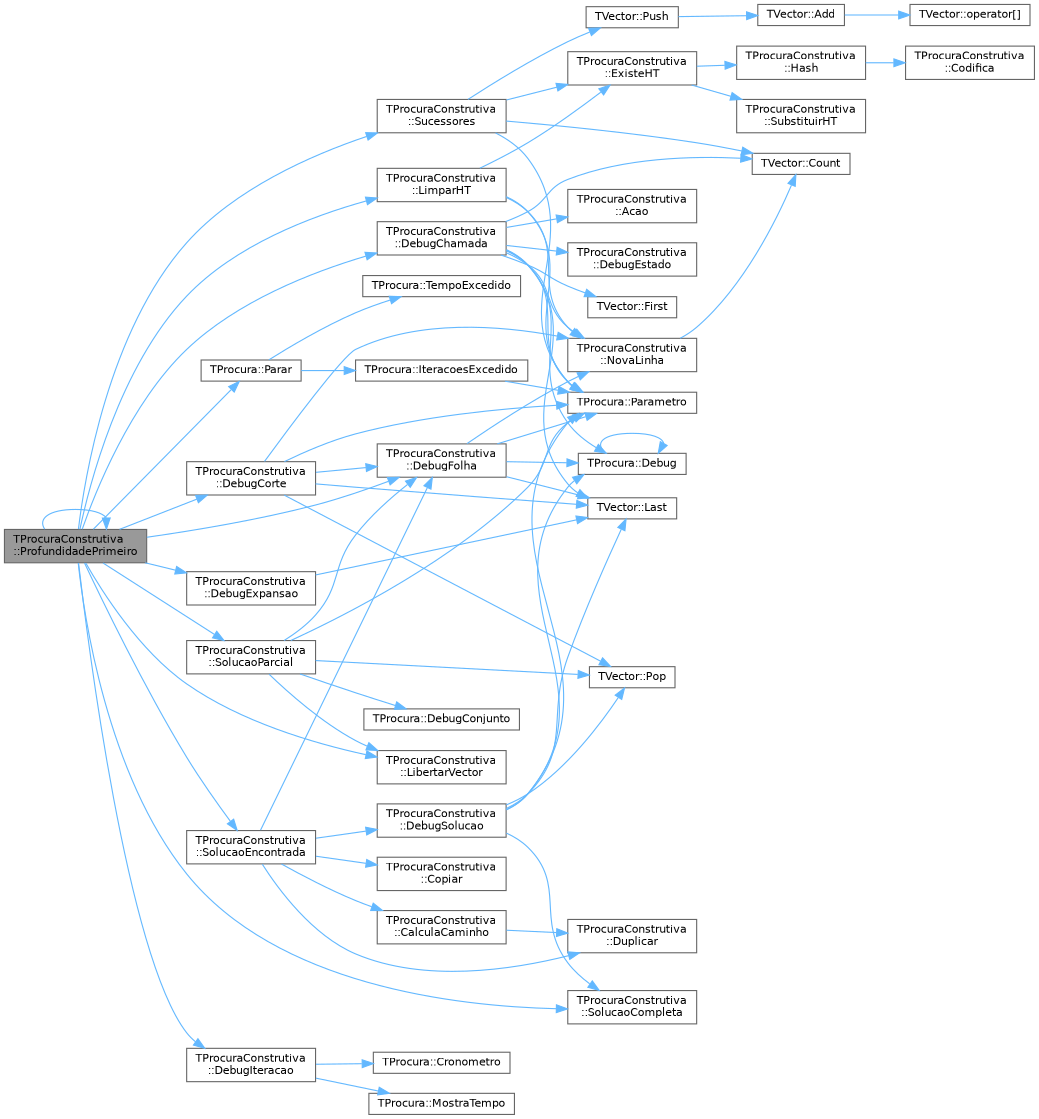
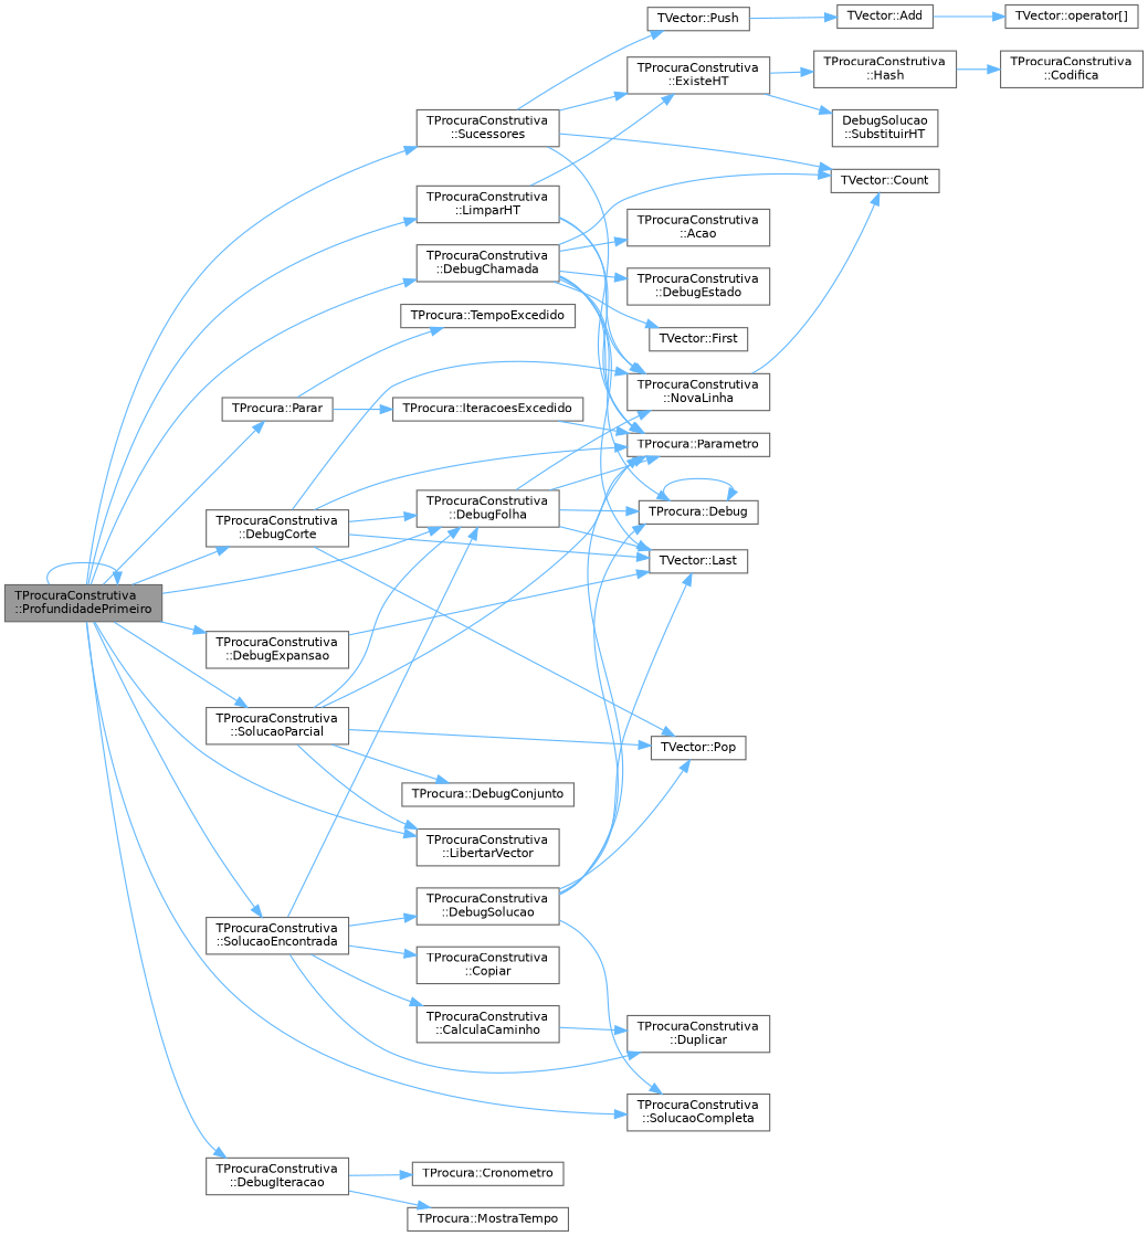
  digraph {
    rankdir=LR
    node [color=grey40 fillcolor=white fontname=Helvetica fontsize=10 shape=box style=filled]
    edge [color=steelblue1 fontname=Helvetica fontsize=10 labelfontname=Helvetica labelfontsize=10 style=solid]
    n1 [color=gray40 fillcolor=grey60 fontcolor=black height=0.2 label="TProcuraConstrutiva\l::ProfundidadePrimeiro" width=0.4]
    n2 [height=0.2 label="TProcuraConstrutiva\l::DebugChamada" width=0.4]
    n3 [height=0.2 label="TProcuraConstrutiva\l::DebugCorte" width=0.4]
    n4 [height=0.2 label="TProcuraConstrutiva\l::DebugFolha" width=0.4]
    n5 [height=0.2 label="TProcuraConstrutiva\l::DebugExpansao" width=0.4]
    n6 [height=0.2 label="TProcuraConstrutiva\l::DebugIteracao" width=0.4]
    n7 [height=0.2 label="TProcuraConstrutiva\l::LibertarVector" width=0.4]
    n8 [height=0.2 label="TProcuraConstrutiva\l::LimparHT" width=0.4]
    n9 [height=0.2 label="TProcura::Parar" width=0.4]
    n10 [height=0.2 label="TProcuraConstrutiva\l::SolucaoCompleta" width=0.4]
    n11 [height=0.2 label="TProcuraConstrutiva\l::SolucaoEncontrada" width=0.4]
    n12 [height=0.2 label="TProcuraConstrutiva\l::SolucaoParcial" width=0.4]
    n13 [height=0.2 label="TProcuraConstrutiva\l::Sucessores" width=0.4]
    n14 [height=0.2 label="TProcuraConstrutiva\l::Acao" width=0.4]
    n15 [height=0.2 label="TVector::Count" width=0.4]
    n16 [height=0.2 label="TProcura::Debug" width=0.4]
    n17 [height=0.2 label="TProcuraConstrutiva\l::DebugEstado" width=0.4]
    n18 [height=0.2 label="TVector::First" width=0.4]
    n19 [height=0.2 label="TVector::Last" width=0.4]
    n20 [height=0.2 label="TProcuraConstrutiva\l::NovaLinha" width=0.4]
    n21 [height=0.2 label="TProcura::Parametro" width=0.4]
    n22 [height=0.2 label="TVector::Pop" width=0.4]
    n23 [height=0.2 label="TProcura::Cronometro" width=0.4]
    n24 [height=0.2 label="TProcura::MostraTempo" width=0.4]
    n25 [height=0.2 label="TProcuraConstrutiva\l::ExisteHT" width=0.4]
    n26 [height=0.2 label="TProcura::IteracoesExcedido" width=0.4]
    n27 [height=0.2 label="TProcura::TempoExcedido" width=0.4]
    n28 [height=0.2 label="TProcuraConstrutiva\l::CalculaCaminho" width=0.4]
    n29 [height=0.2 label="TProcuraConstrutiva\l::Duplicar" width=0.4]
    n30 [height=0.2 label="TProcuraConstrutiva\l::Copiar" width=0.4]
    n31 [height=0.2 label="TProcuraConstrutiva\l::DebugSolucao" width=0.4]
    n32 [height=0.2 label="TProcura::DebugConjunto" width=0.4]
    n33 [height=0.2 label="TVector::Push" width=0.4]
    n34 [height=0.2 label="TProcuraConstrutiva\l::Hash" width=0.4]
-   n35 [height=0.2 label="TProcuraConstrutiva\l::SubstituirHT" width=0.4]
+   n35 [height=0.2 label="DebugSolucao\l::SubstituirHT" width=0.4]
    n36 [height=0.2 label="TProcuraConstrutiva\l::Codifica" width=0.4]
    n37 [height=0.2 label="TVector::Add" width=0.4]
    n38 [height=0.2 label="TVector::operator[]" width=0.4]
    n1 -> n1
    n1 -> n2
    n1 -> n3
    n1 -> n4
    n1 -> n5
    n1 -> n6
    n1 -> n7
    n1 -> n8
    n1 -> n9
    n1 -> n10
    n1 -> n11
    n1 -> n12
    n1 -> n13
    n2 -> n14
    n2 -> n15
    n2 -> n16
    n2 -> n17
    n2 -> n18
    n2 -> n19
    n2 -> n20
    n2 -> n21
    n3 -> n4
    n3 -> n19
    n3 -> n20
    n3 -> n21
    n3 -> n22
    n4 -> n16
    n4 -> n19
    n4 -> n20
    n4 -> n21
    n5 -> n19
    n6 -> n23
    n6 -> n24
    n8 -> n20
    n8 -> n21
    n8 -> n25
    n9 -> n26
    n9 -> n27
    n11 -> n4
    n11 -> n28
    n11 -> n29
    n11 -> n30
    n11 -> n31
    n12 -> n4
    n12 -> n7
    n12 -> n21
    n12 -> n22
    n12 -> n32
    n13 -> n15
    n13 -> n21
    n13 -> n25
    n13 -> n33
    n16 -> n16
    n20 -> n15
    n25 -> n34
    n25 -> n35
    n26 -> n21
    n28 -> n29
    n31 -> n10
    n31 -> n16
    n31 -> n19
    n31 -> n21
    n31 -> n22
    n33 -> n37
    n34 -> n36
    n37 -> n38
  }
